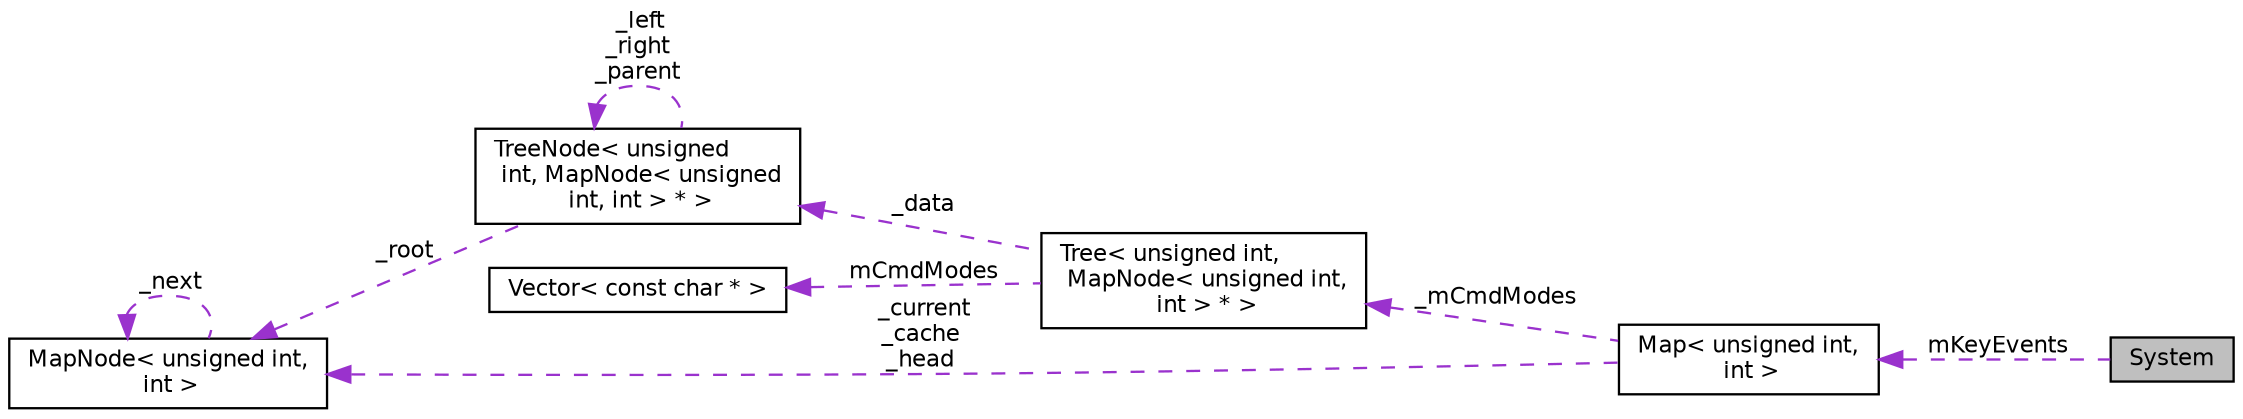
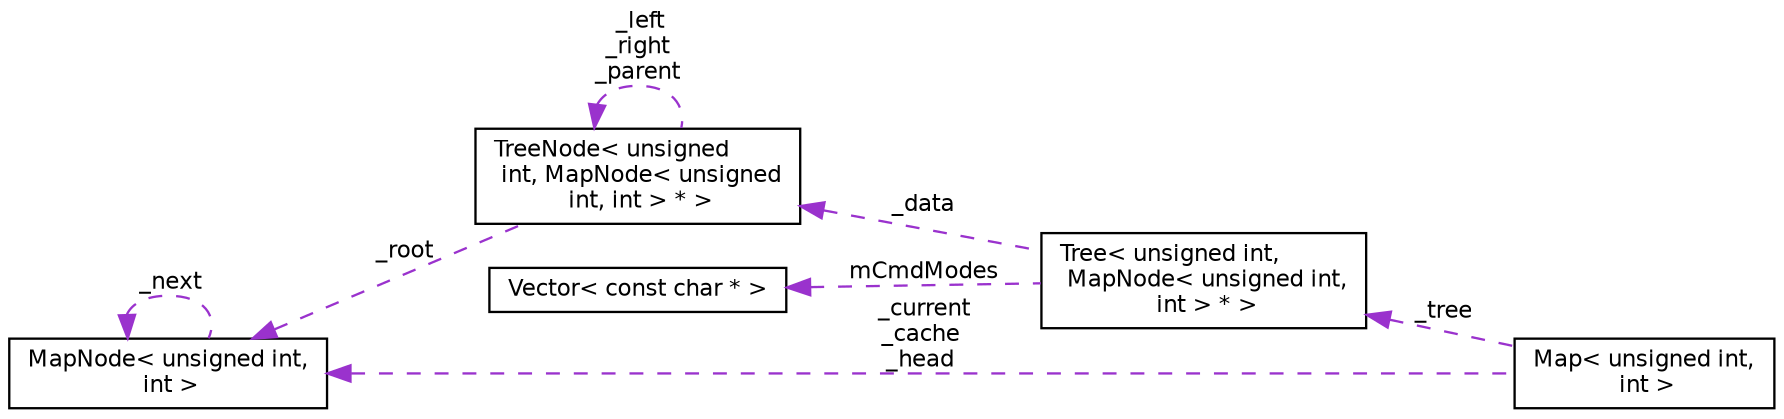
  digraph {
    rankdir=LR
    node [color=black fillcolor=white fontname=Helvetica fontsize=10 shape=record style=filled]
    edge [color=darkorchid3 dir=back fontname=Helvetica fontsize=10 labelfontname=Helvetica labelfontsize=10 style=dashed]
-   n1 [fillcolor=grey75 fontcolor=black height=0.2 label=System width=0.4]
    n2 [height=0.2 label="Vector\< const char * \>" width=0.4]
    n3 [height=0.2 label="Tree\< unsigned int,\l MapNode\< unsigned int,\l int \> * \>" width=0.4]
    n4 [height=0.2 label="Map\< unsigned int,\l int \>" width=0.4]
    n5 [height=0.2 label="MapNode\< unsigned int,\l int \>" width=0.4]
    n6 [height=0.2 label="TreeNode\< unsigned\l int, MapNode\< unsigned\l int, int \> * \>" width=0.4]
    n2 -> n3 [label=" mCmdModes"]
-   n3 -> n4 [label=" _mCmdModes"]
-   n4 -> n1 [label=" mKeyEvents"]
+   n3 -> n4 [label=" _tree"]
    n5 -> n4 [label=" _current\n_cache\n_head"]
    n5 -> n5 [label=" _next"]
    n5 -> n6 [label=" _root"]
    n6 -> n3 [label=" _data"]
    n6 -> n6 [label=" _left\n_right\n_parent"]
  }
